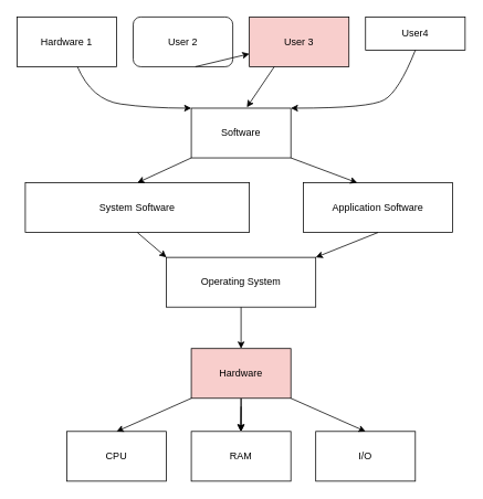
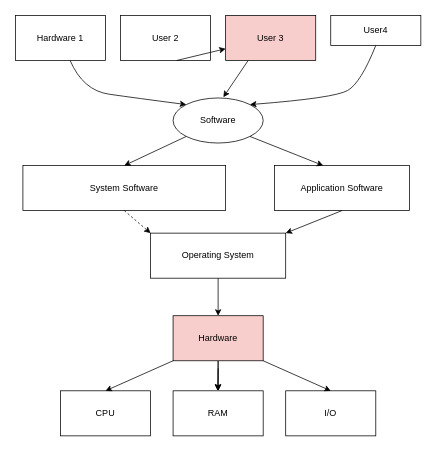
  <mxCell id="0" />
  <mxCell id="1" parent="0" />
  <mxCell id="2" value="Hardware 1" style="rounded=0;whiteSpace=wrap;html=1;" vertex="1" parent="1"><mxGeometry x="20" y="20" width="120" height="60" as="geometry" /></mxCell>
  <mxCell id="3" value="&lt;p data-pm-slice=&quot;1 1 []&quot;&gt;User 3&lt;/p&gt;" style="rounded=0;whiteSpace=wrap;html=1;fillColor=#f8cecc;" vertex="1" parent="1"><mxGeometry x="300" y="20" width="120" height="60" as="geometry" /></mxCell>
- <mxCell id="4" value="&lt;p data-pm-slice=&quot;1 1 []&quot;&gt;User 2&lt;/p&gt;" style="whiteSpace=wrap;html=1;rounded=1;" vertex="1" parent="1"><mxGeometry x="160" y="20" width="120" height="60" as="geometry" /></mxCell>
- <mxCell id="5" value="Software" style="rounded=0;whiteSpace=wrap;html=1;" vertex="1" parent="1"><mxGeometry x="230" y="130" width="120" height="60" as="geometry" /></mxCell>
+ <mxCell id="4" value="&lt;p data-pm-slice=&quot;1 1 []&quot;&gt;User 2&lt;/p&gt;" style="rounded=0;whiteSpace=wrap;html=1;" vertex="1" parent="1"><mxGeometry x="160" y="20" width="120" height="60" as="geometry" /></mxCell>
+ <mxCell id="5" value="Software" style="ellipse;whiteSpace=wrap;html=1;" vertex="1" parent="1"><mxGeometry x="230" y="130" width="120" height="60" as="geometry" /></mxCell>
  <mxCell id="6" value="&lt;p data-pm-slice=&quot;1 1 []&quot;&gt;User4&lt;/p&gt;" style="rounded=0;whiteSpace=wrap;html=1;" vertex="1" parent="1"><mxGeometry x="440" y="20" width="120" height="40" as="geometry" /></mxCell>
  <mxCell id="7" value="System Software" style="rounded=0;whiteSpace=wrap;html=1;" vertex="1" parent="1"><mxGeometry x="30" y="220" width="270" height="60" as="geometry" /></mxCell>
  <mxCell id="8" value="Application Software" style="rounded=0;whiteSpace=wrap;html=1;" vertex="1" parent="1"><mxGeometry x="365" y="220" width="180" height="60" as="geometry" /></mxCell>
  <mxCell id="9" value="Operating System" style="rounded=0;whiteSpace=wrap;html=1;" vertex="1" parent="1"><mxGeometry x="200" y="310" width="180" height="60" as="geometry" /></mxCell>
  <mxCell id="10" value="" style="edgeStyle=orthogonalEdgeStyle;rounded=0;orthogonalLoop=1;jettySize=auto;html=1;" edge="1" parent="1" source="12" target="15"><mxGeometry relative="1" as="geometry" /></mxCell>
  <mxCell id="11" value="" style="edgeStyle=orthogonalEdgeStyle;rounded=0;orthogonalLoop=1;jettySize=auto;html=1;" edge="1" parent="1" source="12" target="15"><mxGeometry relative="1" as="geometry" /></mxCell>
  <mxCell id="12" value="Hardware" style="rounded=0;whiteSpace=wrap;html=1;fillColor=#f8cecc;" vertex="1" parent="1"><mxGeometry x="230" y="420" width="120" height="60" as="geometry" /></mxCell>
  <mxCell id="13" value="CPU" style="rounded=0;whiteSpace=wrap;html=1;" vertex="1" parent="1"><mxGeometry x="80" y="520" width="120" height="60" as="geometry" /></mxCell>
  <mxCell id="14" value="I/O" style="rounded=0;whiteSpace=wrap;html=1;" vertex="1" parent="1"><mxGeometry x="380" y="520" width="120" height="60" as="geometry" /></mxCell>
  <mxCell id="15" value="RAM" style="rounded=0;whiteSpace=wrap;html=1;" vertex="1" parent="1"><mxGeometry x="230" y="520" width="120" height="60" as="geometry" /></mxCell>
  <mxCell id="16" value="" style="curved=1;endArrow=classic;html=1;rounded=0;entryX=0;entryY=0;entryDx=0;entryDy=0;" edge="1" parent="1" source="2" target="5"><mxGeometry width="50" height="50" relative="1" as="geometry"><mxPoint x="130" y="170" as="sourcePoint" /><mxPoint x="180" y="120" as="targetPoint" /><Array as="points"><mxPoint x="110" y="120" /><mxPoint x="180" y="130" /></Array></mxGeometry></mxCell>
  <mxCell id="17" value="" style="curved=1;endArrow=classic;html=1;rounded=0;entryX=1;entryY=0;entryDx=0;entryDy=0;exitX=0.5;exitY=1;exitDx=0;exitDy=0;" edge="1" parent="1" source="6" target="5"><mxGeometry width="50" height="50" relative="1" as="geometry"><mxPoint x="495" y="90" as="sourcePoint" /><mxPoint x="607" y="200" as="targetPoint" /><Array as="points"><mxPoint x="480" y="110" /><mxPoint x="445" y="130" /></Array></mxGeometry></mxCell>
  <mxCell id="18" value="" style="endArrow=classic;html=1;rounded=0;exitX=0.25;exitY=1;exitDx=0;exitDy=0;entryX=0.558;entryY=-0.017;entryDx=0;entryDy=0;entryPerimeter=0;" edge="1" parent="1" source="3" target="5"><mxGeometry width="50" height="50" relative="1" as="geometry"><mxPoint x="290" y="140" as="sourcePoint" /><mxPoint x="340" y="90" as="targetPoint" /></mxGeometry></mxCell>
  <mxCell id="19" value="" style="endArrow=classic;html=1;rounded=0;exitX=0.625;exitY=1;exitDx=0;exitDy=0;exitPerimeter=0;" edge="1" parent="1" source="4" target="3"><mxGeometry width="50" height="50" relative="1" as="geometry"><mxPoint x="273" y="130" as="sourcePoint" /><mxPoint x="240" y="179" as="targetPoint" /></mxGeometry></mxCell>
  <mxCell id="20" value="" style="endArrow=classic;html=1;rounded=0;exitX=0;exitY=1;exitDx=0;exitDy=0;entryX=0.5;entryY=0;entryDx=0;entryDy=0;" edge="1" parent="1" source="5" target="7"><mxGeometry width="50" height="50" relative="1" as="geometry"><mxPoint x="160" y="200" as="sourcePoint" /><mxPoint x="210" y="150" as="targetPoint" /></mxGeometry></mxCell>
  <mxCell id="21" value="" style="endArrow=classic;html=1;rounded=0;entryX=0.361;entryY=0;entryDx=0;entryDy=0;exitX=1;exitY=1;exitDx=0;exitDy=0;entryPerimeter=0;" edge="1" parent="1" source="5" target="8"><mxGeometry width="50" height="50" relative="1" as="geometry"><mxPoint x="510" y="240" as="sourcePoint" /><mxPoint x="400" y="260" as="targetPoint" /></mxGeometry></mxCell>
- <mxCell id="22" value="" style="endArrow=classic;html=1;rounded=0;entryX=0;entryY=0;entryDx=0;entryDy=0;exitX=0.5;exitY=1;exitDx=0;exitDy=0;" edge="1" parent="1" source="7" target="9"><mxGeometry width="50" height="50" relative="1" as="geometry"><mxPoint x="115" y="350" as="sourcePoint" /><mxPoint x="165" y="300" as="targetPoint" /></mxGeometry></mxCell>
+ <mxCell id="22" value="" style="endArrow=classic;html=1;rounded=0;entryX=0;entryY=0;entryDx=0;entryDy=0;exitX=0.5;exitY=1;exitDx=0;exitDy=0;dashed=1;" edge="1" parent="1" source="7" target="9"><mxGeometry width="50" height="50" relative="1" as="geometry"><mxPoint x="115" y="350" as="sourcePoint" /><mxPoint x="165" y="300" as="targetPoint" /></mxGeometry></mxCell>
  <mxCell id="23" value="" style="endArrow=classic;html=1;rounded=0;exitX=0.5;exitY=1;exitDx=0;exitDy=0;entryX=0.5;entryY=0;entryDx=0;entryDy=0;" edge="1" parent="1" source="8"><mxGeometry width="50" height="50" relative="1" as="geometry"><mxPoint x="490" y="280" as="sourcePoint" /><mxPoint x="380" y="310" as="targetPoint" /></mxGeometry></mxCell>
  <mxCell id="24" value="" style="endArrow=classic;html=1;rounded=0;exitX=0.5;exitY=1;exitDx=0;exitDy=0;entryX=0.5;entryY=0;entryDx=0;entryDy=0;" edge="1" parent="1" source="9" target="12"><mxGeometry width="50" height="50" relative="1" as="geometry"><mxPoint x="480" y="420" as="sourcePoint" /><mxPoint x="370" y="450" as="targetPoint" /></mxGeometry></mxCell>
  <mxCell id="25" value="" style="endArrow=classic;html=1;rounded=0;exitX=0;exitY=1;exitDx=0;exitDy=0;entryX=0.5;entryY=0;entryDx=0;entryDy=0;" edge="1" parent="1" source="12" target="13"><mxGeometry width="50" height="50" relative="1" as="geometry"><mxPoint x="150" y="490" as="sourcePoint" /><mxPoint x="150" y="540" as="targetPoint" /></mxGeometry></mxCell>
  <mxCell id="26" value="" style="endArrow=classic;html=1;rounded=0;entryX=0.5;entryY=0;entryDx=0;entryDy=0;" edge="1" parent="1"><mxGeometry width="50" height="50" relative="1" as="geometry"><mxPoint x="290" y="490" as="sourcePoint" /><mxPoint x="289.5" y="520" as="targetPoint" /><Array as="points"><mxPoint x="289.5" y="490" /></Array></mxGeometry></mxCell>
  <mxCell id="27" value="" style="endArrow=classic;html=1;rounded=0;exitX=1;exitY=1;exitDx=0;exitDy=0;entryX=0.5;entryY=0;entryDx=0;entryDy=0;" edge="1" parent="1" source="12" target="14"><mxGeometry width="50" height="50" relative="1" as="geometry"><mxPoint x="400" y="480" as="sourcePoint" /><mxPoint x="400" y="530" as="targetPoint" /></mxGeometry></mxCell>
